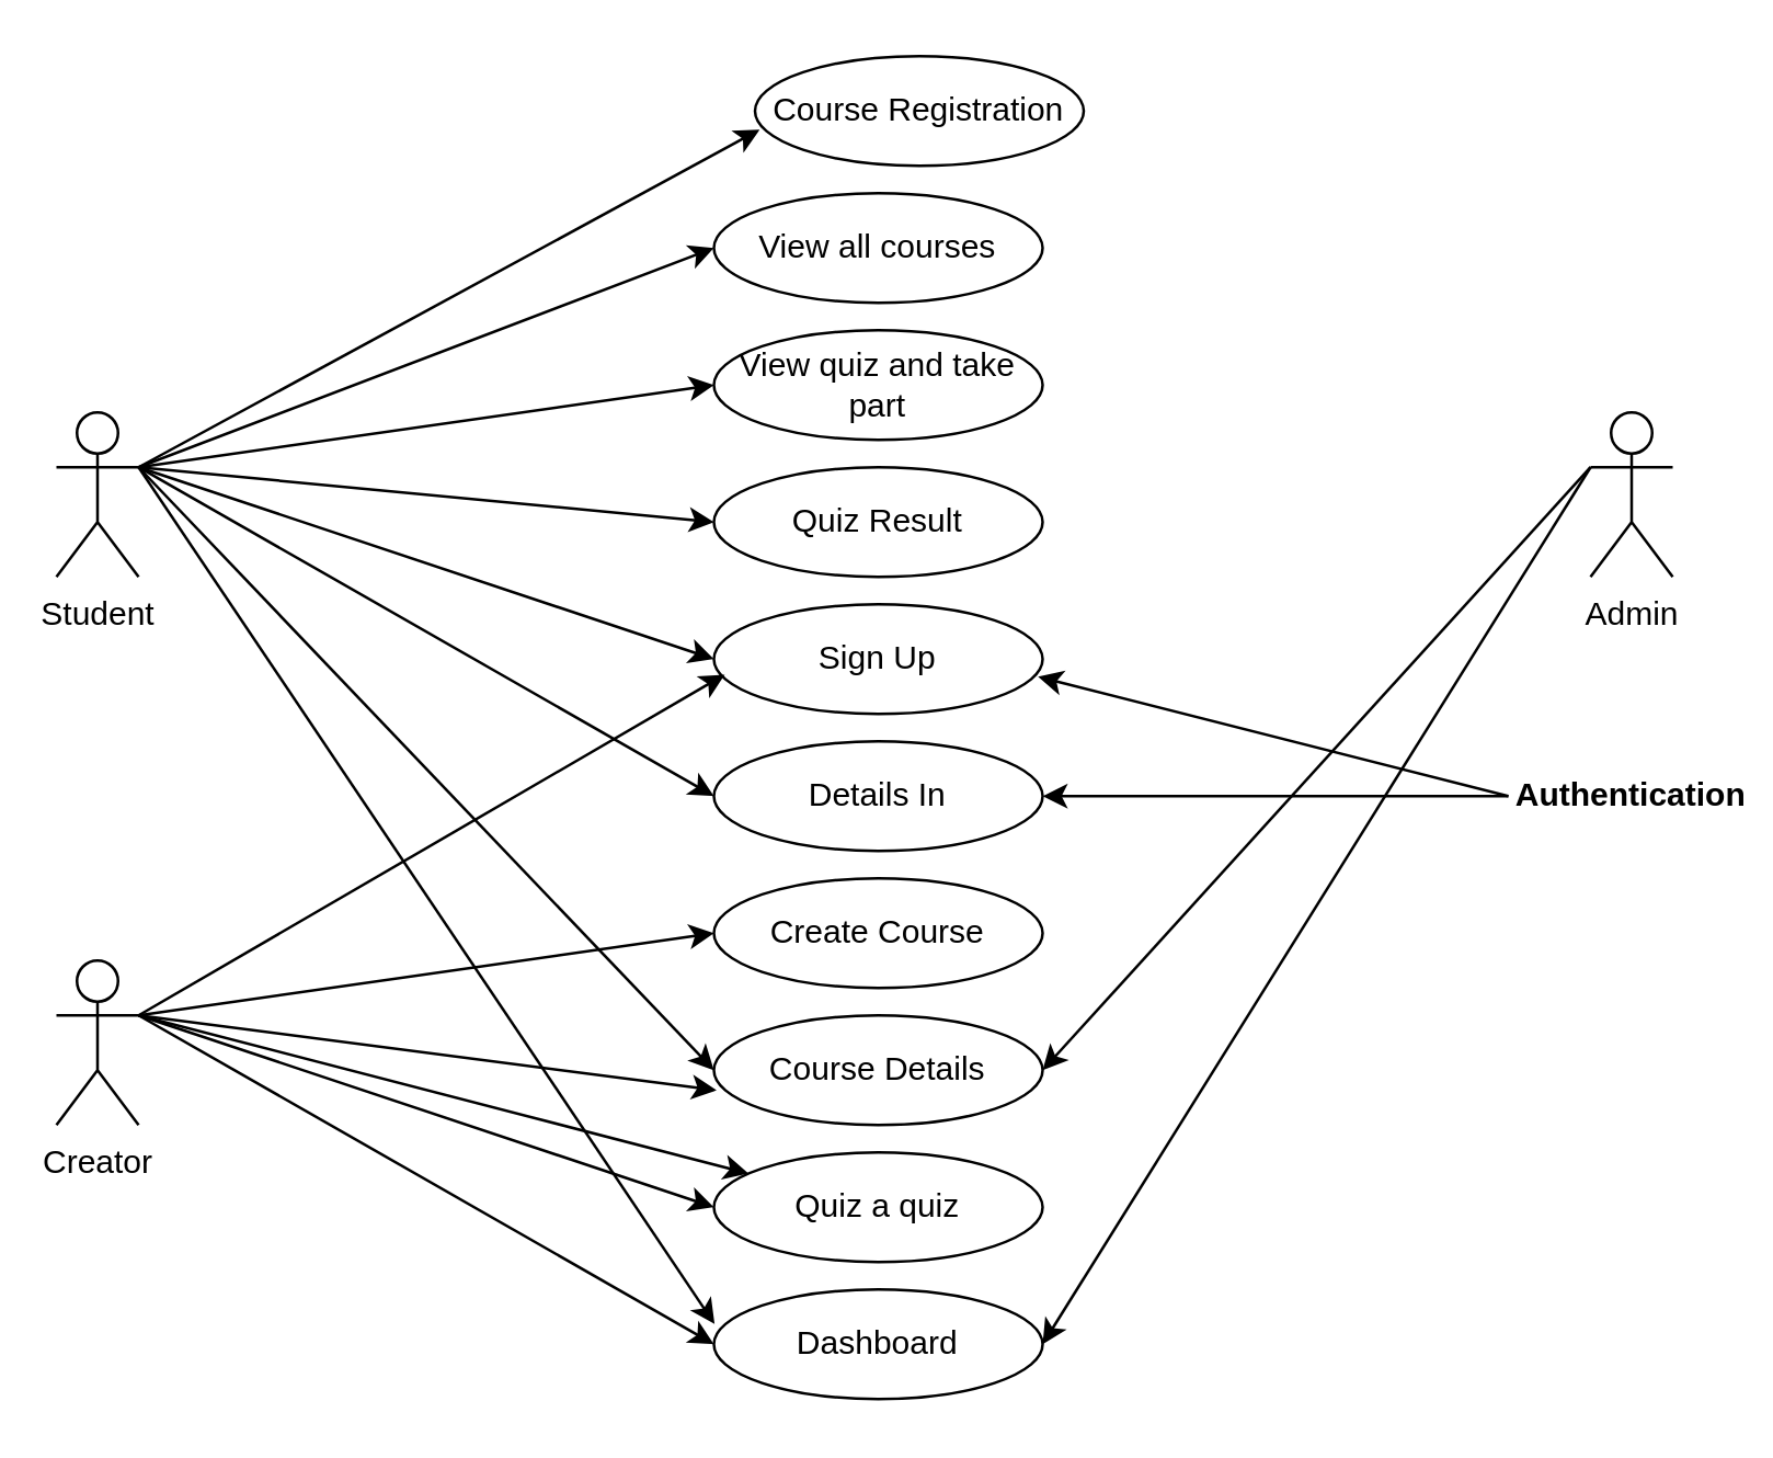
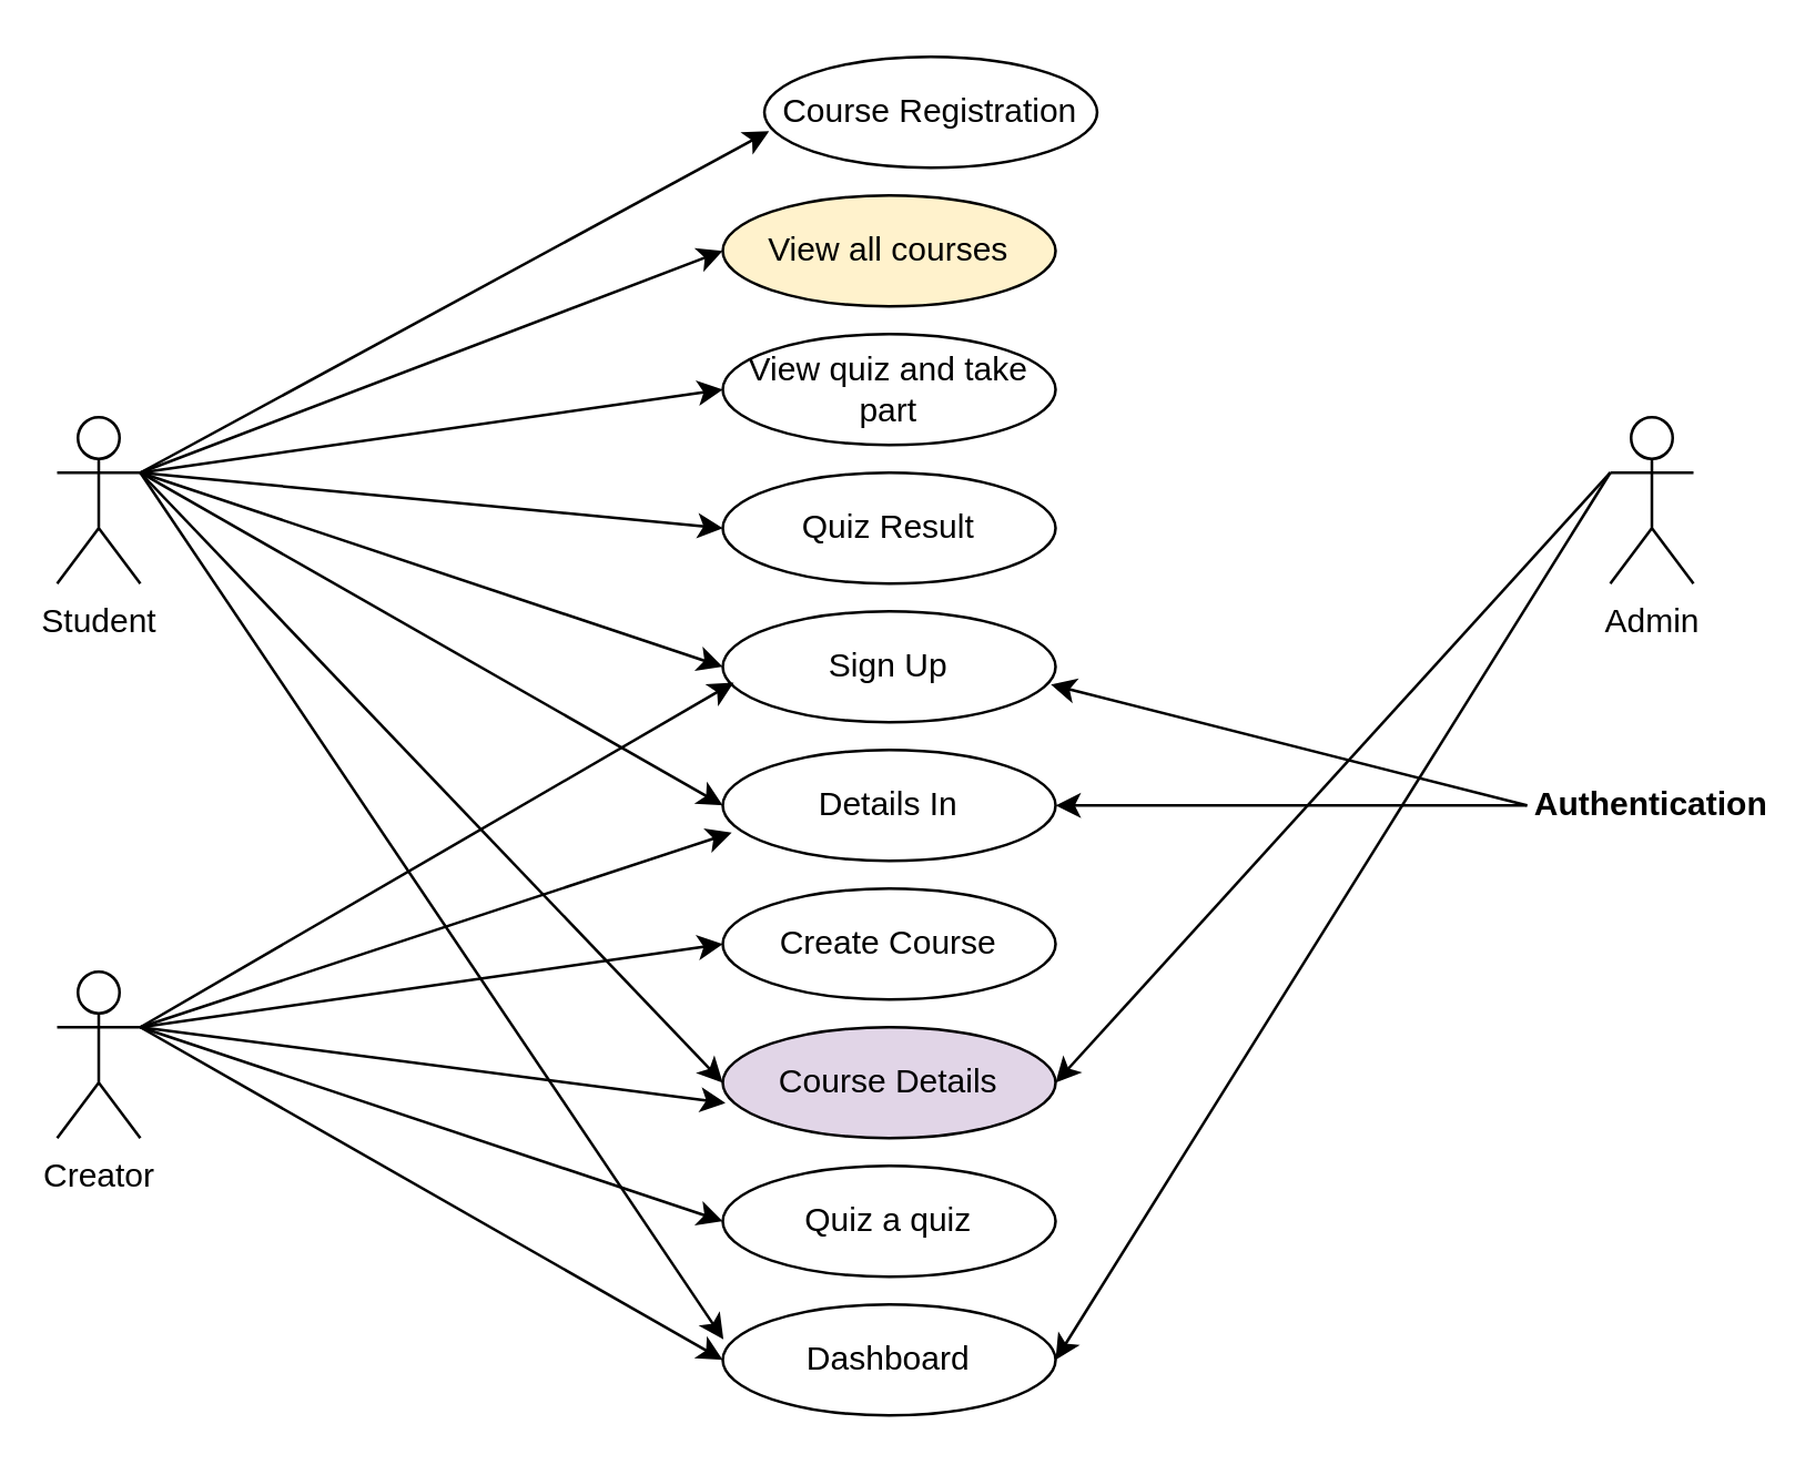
  <mxCell id="0" />
  <mxCell id="1" parent="0" />
  <mxCell id="2" value="Student" style="shape=umlActor;verticalLabelPosition=bottom;verticalAlign=top;html=1;outlineConnect=0;" vertex="1" parent="1"><mxGeometry x="20" y="150" width="30" height="60" as="geometry" /></mxCell>
  <mxCell id="3" value="Creator" style="shape=umlActor;verticalLabelPosition=bottom;verticalAlign=top;html=1;outlineConnect=0;" vertex="1" parent="1"><mxGeometry x="20" y="350" width="30" height="60" as="geometry" /></mxCell>
  <mxCell id="4" value="Admin" style="shape=umlActor;verticalLabelPosition=bottom;verticalAlign=top;html=1;outlineConnect=0;" vertex="1" parent="1"><mxGeometry x="580" y="150" width="30" height="60" as="geometry" /></mxCell>
  <mxCell id="5" value="Course Registration" style="ellipse;whiteSpace=wrap;html=1;" vertex="1" parent="1"><mxGeometry x="275" y="20" width="120" height="40" as="geometry" /></mxCell>
  <mxCell id="6" style="edgeStyle=orthogonalEdgeStyle;rounded=0;orthogonalLoop=1;jettySize=auto;html=1;exitX=0.5;exitY=1;exitDx=0;exitDy=0;" edge="1" parent="1" source="5" target="5"><mxGeometry relative="1" as="geometry" /></mxCell>
- <mxCell id="7" value="View all courses" style="ellipse;whiteSpace=wrap;html=1;" vertex="1" parent="1"><mxGeometry x="260" y="70" width="120" height="40" as="geometry" /></mxCell>
+ <mxCell id="7" value="View all courses" style="ellipse;whiteSpace=wrap;html=1;fillColor=#fff2cc;" vertex="1" parent="1"><mxGeometry x="260" y="70" width="120" height="40" as="geometry" /></mxCell>
  <mxCell id="8" value="View quiz and take part" style="ellipse;whiteSpace=wrap;html=1;" vertex="1" parent="1"><mxGeometry x="260" y="120" width="120" height="40" as="geometry" /></mxCell>
  <mxCell id="9" value="Dashboard" style="ellipse;whiteSpace=wrap;html=1;" vertex="1" parent="1"><mxGeometry x="260" y="470" width="120" height="40" as="geometry" /></mxCell>
  <mxCell id="10" value="Quiz a quiz" style="ellipse;whiteSpace=wrap;html=1;" vertex="1" parent="1"><mxGeometry x="260" y="420" width="120" height="40" as="geometry" /></mxCell>
- <mxCell id="11" value="Course Details" style="ellipse;whiteSpace=wrap;html=1;" vertex="1" parent="1"><mxGeometry x="260" y="370" width="120" height="40" as="geometry" /></mxCell>
+ <mxCell id="11" value="Course Details" style="ellipse;whiteSpace=wrap;html=1;fillColor=#e1d5e7;" vertex="1" parent="1"><mxGeometry x="260" y="370" width="120" height="40" as="geometry" /></mxCell>
  <mxCell id="12" value="Details In" style="ellipse;whiteSpace=wrap;html=1;" vertex="1" parent="1"><mxGeometry x="260" y="270" width="120" height="40" as="geometry" /></mxCell>
  <mxCell id="13" value="Quiz Result" style="ellipse;whiteSpace=wrap;html=1;" vertex="1" parent="1"><mxGeometry x="260" y="170" width="120" height="40" as="geometry" /></mxCell>
  <mxCell id="14" value="Sign Up" style="ellipse;whiteSpace=wrap;html=1;" vertex="1" parent="1"><mxGeometry x="260" y="220" width="120" height="40" as="geometry" /></mxCell>
  <mxCell id="15" value="Create Course" style="ellipse;whiteSpace=wrap;html=1;" vertex="1" parent="1"><mxGeometry x="260" y="320" width="120" height="40" as="geometry" /></mxCell>
  <mxCell id="16" value="" style="endArrow=classic;html=1;rounded=0;entryX=0.014;entryY=0.671;entryDx=0;entryDy=0;entryPerimeter=0;" edge="1" parent="1" target="5"><mxGeometry width="50" height="50" relative="1" as="geometry"><mxPoint x="50" y="170" as="sourcePoint" /><mxPoint x="100" y="120" as="targetPoint" /></mxGeometry></mxCell>
  <mxCell id="17" value="" style="endArrow=classic;html=1;rounded=0;entryX=0;entryY=0.5;entryDx=0;entryDy=0;" edge="1" parent="1" target="7"><mxGeometry width="50" height="50" relative="1" as="geometry"><mxPoint x="50" y="170" as="sourcePoint" /><mxPoint x="271.68" y="56.84" as="targetPoint" /></mxGeometry></mxCell>
  <mxCell id="18" value="" style="endArrow=classic;html=1;rounded=0;entryX=0;entryY=0.5;entryDx=0;entryDy=0;entryPerimeter=0;" edge="1" parent="1" target="8"><mxGeometry width="50" height="50" relative="1" as="geometry"><mxPoint x="50" y="170" as="sourcePoint" /><mxPoint x="270" y="100" as="targetPoint" /></mxGeometry></mxCell>
  <mxCell id="19" value="" style="endArrow=classic;html=1;rounded=0;entryX=0;entryY=0.5;entryDx=0;entryDy=0;" edge="1" parent="1" target="13"><mxGeometry width="50" height="50" relative="1" as="geometry"><mxPoint x="50" y="170" as="sourcePoint" /><mxPoint x="270" y="150" as="targetPoint" /></mxGeometry></mxCell>
  <mxCell id="20" value="" style="endArrow=classic;html=1;rounded=0;entryX=0;entryY=0.5;entryDx=0;entryDy=0;" edge="1" parent="1" target="14"><mxGeometry width="50" height="50" relative="1" as="geometry"><mxPoint x="50" y="170" as="sourcePoint" /><mxPoint x="270" y="200" as="targetPoint" /></mxGeometry></mxCell>
  <mxCell id="21" value="" style="endArrow=classic;html=1;rounded=0;entryX=0;entryY=0.5;entryDx=0;entryDy=0;exitX=1;exitY=0.333;exitDx=0;exitDy=0;exitPerimeter=0;" edge="1" parent="1" source="2" target="12"><mxGeometry width="50" height="50" relative="1" as="geometry"><mxPoint x="60" y="180" as="sourcePoint" /><mxPoint x="270" y="250" as="targetPoint" /></mxGeometry></mxCell>
- <mxCell id="22" value="" style="endArrow=classic;html=1;rounded=0;exitX=1;exitY=0.333;exitDx=0;exitDy=0;exitPerimeter=0;" edge="1" parent="1" source="3" target="10"><mxGeometry width="50" height="50" relative="1" as="geometry"><mxPoint x="60" y="180" as="sourcePoint" /><mxPoint x="250" y="290" as="targetPoint" /></mxGeometry></mxCell>
+ <mxCell id="22" value="" style="endArrow=classic;html=1;rounded=0;exitX=1;exitY=0.333;exitDx=0;exitDy=0;exitPerimeter=0;entryX=0.027;entryY=0.745;entryDx=0;entryDy=0;entryPerimeter=0;" edge="1" parent="1" source="3" target="12"><mxGeometry width="50" height="50" relative="1" as="geometry"><mxPoint x="60" y="180" as="sourcePoint" /><mxPoint x="250" y="290" as="targetPoint" /></mxGeometry></mxCell>
  <mxCell id="23" value="" style="endArrow=classic;html=1;rounded=0;entryX=0.033;entryY=0.642;entryDx=0;entryDy=0;entryPerimeter=0;" edge="1" parent="1" target="14"><mxGeometry width="50" height="50" relative="1" as="geometry"><mxPoint x="50" y="370" as="sourcePoint" /><mxPoint x="270" y="300" as="targetPoint" /></mxGeometry></mxCell>
  <mxCell id="24" value="" style="endArrow=classic;html=1;rounded=0;entryX=0;entryY=0.5;entryDx=0;entryDy=0;" edge="1" parent="1" target="15"><mxGeometry width="50" height="50" relative="1" as="geometry"><mxPoint x="50" y="370" as="sourcePoint" /><mxPoint x="273.24" y="309.8" as="targetPoint" /></mxGeometry></mxCell>
  <mxCell id="25" value="" style="endArrow=classic;html=1;rounded=0;entryX=0;entryY=0.5;entryDx=0;entryDy=0;" edge="1" parent="1" target="11"><mxGeometry width="50" height="50" relative="1" as="geometry"><mxPoint x="50" y="170" as="sourcePoint" /><mxPoint x="270" y="300" as="targetPoint" /></mxGeometry></mxCell>
  <mxCell id="26" value="" style="endArrow=classic;html=1;rounded=0;entryX=0.008;entryY=0.683;entryDx=0;entryDy=0;entryPerimeter=0;" edge="1" parent="1" target="11"><mxGeometry width="50" height="50" relative="1" as="geometry"><mxPoint x="50" y="370" as="sourcePoint" /><mxPoint x="270" y="350" as="targetPoint" /></mxGeometry></mxCell>
  <mxCell id="27" value="" style="endArrow=classic;html=1;rounded=0;exitX=0;exitY=0.333;exitDx=0;exitDy=0;exitPerimeter=0;entryX=1;entryY=0.5;entryDx=0;entryDy=0;" edge="1" parent="1" source="4" target="11"><mxGeometry width="50" height="50" relative="1" as="geometry"><mxPoint x="420" y="460" as="sourcePoint" /><mxPoint x="470" y="410" as="targetPoint" /></mxGeometry></mxCell>
  <mxCell id="28" value="" style="endArrow=classic;html=1;rounded=0;entryX=0;entryY=0.5;entryDx=0;entryDy=0;" edge="1" parent="1" target="10"><mxGeometry width="50" height="50" relative="1" as="geometry"><mxPoint x="50" y="370" as="sourcePoint" /><mxPoint x="270.96" y="407.32" as="targetPoint" /></mxGeometry></mxCell>
  <mxCell id="29" value="" style="endArrow=classic;html=1;rounded=0;entryX=0;entryY=0.5;entryDx=0;entryDy=0;" edge="1" parent="1"><mxGeometry width="50" height="50" relative="1" as="geometry"><mxPoint x="50" y="370" as="sourcePoint" /><mxPoint x="260" y="490" as="targetPoint" /></mxGeometry></mxCell>
  <mxCell id="30" value="" style="endArrow=classic;html=1;rounded=0;entryX=1;entryY=0.5;entryDx=0;entryDy=0;" edge="1" parent="1" target="9"><mxGeometry width="50" height="50" relative="1" as="geometry"><mxPoint x="580" y="170" as="sourcePoint" /><mxPoint x="390" y="400" as="targetPoint" /></mxGeometry></mxCell>
  <mxCell id="31" value="" style="endArrow=classic;html=1;rounded=0;entryX=0.002;entryY=0.316;entryDx=0;entryDy=0;entryPerimeter=0;" edge="1" parent="1" target="9"><mxGeometry width="50" height="50" relative="1" as="geometry"><mxPoint x="50" y="170" as="sourcePoint" /><mxPoint x="270" y="400" as="targetPoint" /></mxGeometry></mxCell>
  <mxCell id="32" value="&lt;b&gt;Authentication&lt;/b&gt;" style="text;html=1;strokeColor=none;fillColor=none;align=center;verticalAlign=middle;whiteSpace=wrap;rounded=0;" vertex="1" parent="1"><mxGeometry x="565" y="275" width="60" height="30" as="geometry" /></mxCell>
  <mxCell id="33" value="" style="endArrow=classic;html=1;rounded=0;entryX=1;entryY=0.5;entryDx=0;entryDy=0;" edge="1" parent="1" target="12"><mxGeometry width="50" height="50" relative="1" as="geometry"><mxPoint x="550" y="290" as="sourcePoint" /><mxPoint x="470" y="410" as="targetPoint" /></mxGeometry></mxCell>
  <mxCell id="34" value="" style="endArrow=classic;html=1;rounded=0;entryX=0.986;entryY=0.661;entryDx=0;entryDy=0;entryPerimeter=0;" edge="1" parent="1" target="14"><mxGeometry width="50" height="50" relative="1" as="geometry"><mxPoint x="550" y="290" as="sourcePoint" /><mxPoint x="390" y="300" as="targetPoint" /></mxGeometry></mxCell>
